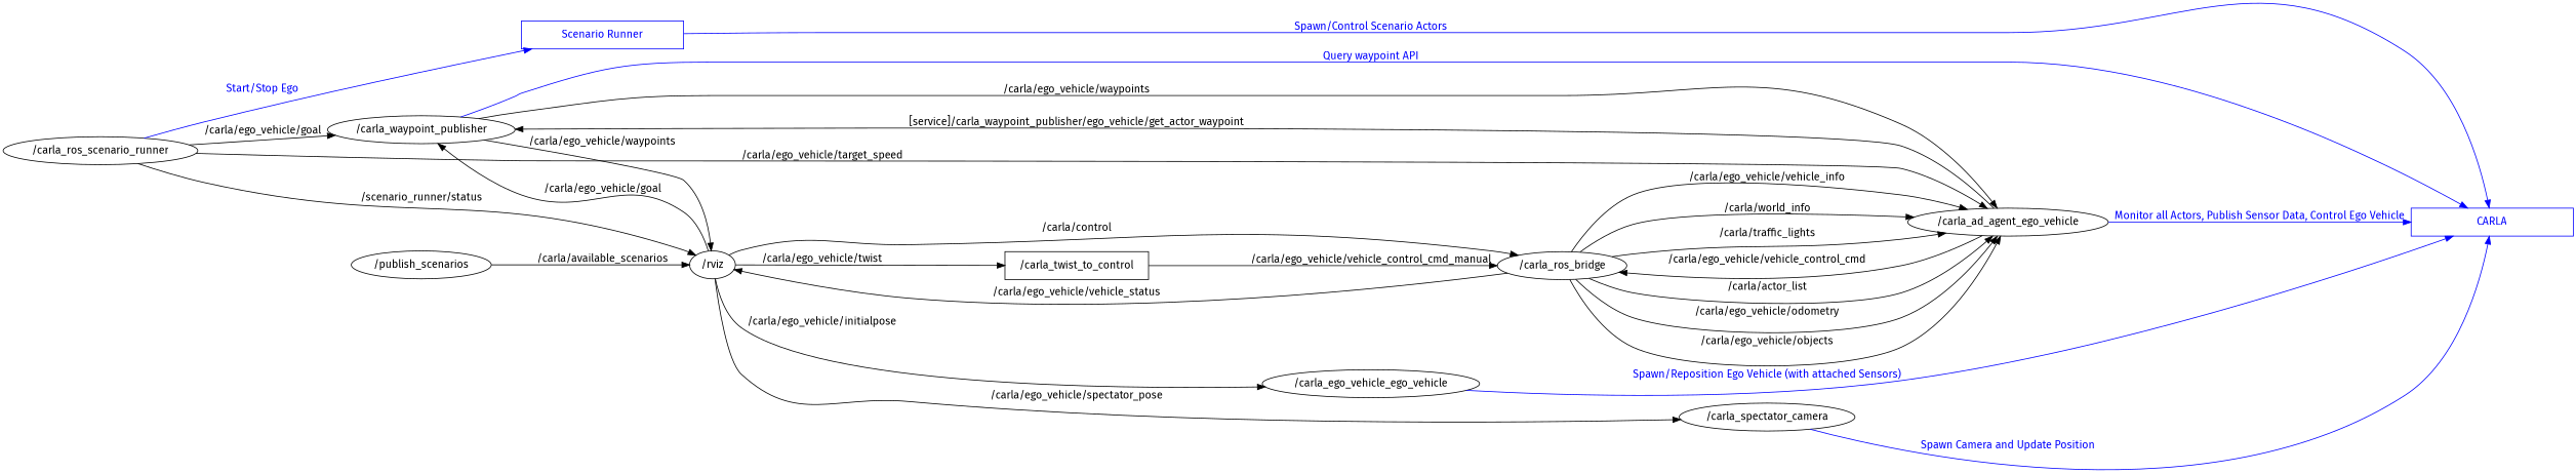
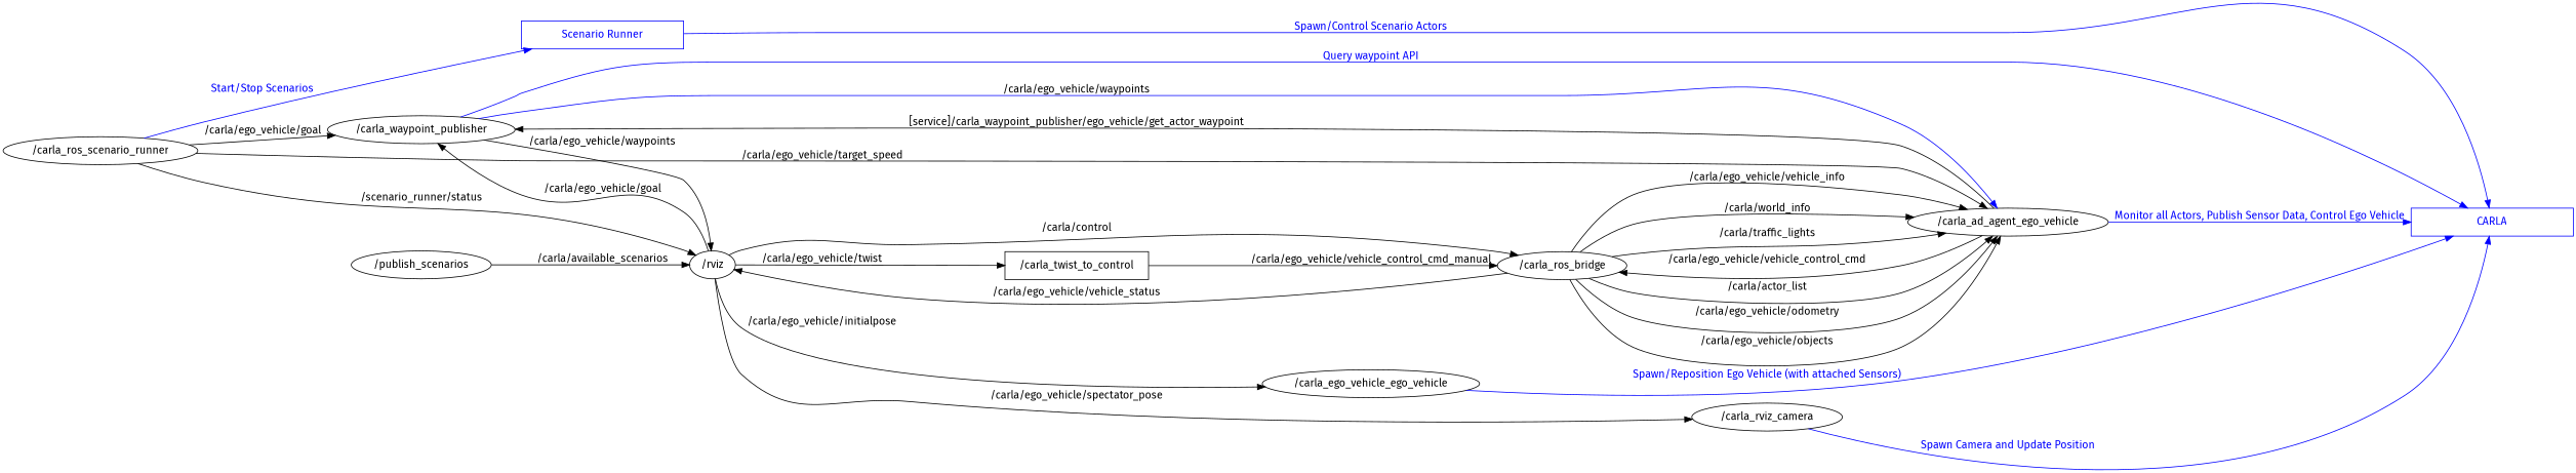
  digraph {
    compound=True
    fontname="Fira Sans"
    rank=same
    rankdir=LR
    ranksep=0.2
    node [fontname="Fira Sans" shape=ellipse]
    edge [fontname="Fira Sans" penwidth=1]
    n1 [color=blue fontcolor=blue height=0.5 label=CARLA shape=rectangle width=2.9067]
    n2 [color=blue fontcolor=blue height=0.5 label="Scenario Runner" shape=rectangle width=2.9067]
    n3 [height=0.5 label="/carla_waypoint_publisher" width=2.9067]
    n4 [height=0.5 label="/rviz" width=0.75]
    n5 [height=0.5 label="/carla_ad_agent_ego_vehicle" width=3.1414]
    n6 [height=0.5 label="/carla_ego_vehicle_ego_vehicle" width=3.4483]
    n7 [height=0.5 label="/carla_twist_to_control" shape=box width=2.5637]
    n8 [height=0.5 label="/carla_ros_bridge" width=2.004]
-   n9 [height=0.5 label="/carla_spectator_camera" width=2.69]
+   n9 [height=0.5 label="/carla_rviz_camera" width=2.69]
    n10 [height=0.5 label="/carla_ros_scenario_runner" width=2.9608]
    n11 [height=0.5 label="/publish_scenarios" width=2.1123]
    n2 -> n1 [color=blue fontcolor=blue label="Spawn/Control Scenario Actors"]
    n3 -> n1 [color=blue fontcolor=blue label="Query waypoint API"]
    n3 -> n4 [label="/carla/ego_vehicle/waypoints"]
-   n3 -> n5 [label="/carla/ego_vehicle/waypoints"]
+   n3 -> n5 [label="/carla/ego_vehicle/waypoints" color=blue]
    n4 -> n3 [label="/carla/ego_vehicle/goal"]
    n4 -> n6 [label="/carla/ego_vehicle/initialpose"]
    n4 -> n7 [label="/carla/ego_vehicle/twist"]
    n4 -> n8 [label="/carla/control"]
    n4 -> n9 [label="/carla/ego_vehicle/spectator_pose"]
    n5 -> n1 [color=blue fontcolor=blue label="Monitor all Actors, Publish Sensor Data, Control Ego Vehicle"]
    n5 -> n3 [label="[service]/carla_waypoint_publisher/ego_vehicle/get_actor_waypoint"]
    n5 -> n8 [label="/carla/ego_vehicle/vehicle_control_cmd"]
    n6 -> n1 [color=blue fontcolor=blue label="Spawn/Reposition Ego Vehicle (with attached Sensors)"]
    n7 -> n8 [label="/carla/ego_vehicle/vehicle_control_cmd_manual"]
    n8 -> n4 [label="/carla/ego_vehicle/vehicle_status"]
    n8 -> n5 [label="/carla/actor_list"]
    n8 -> n5 [label="/carla/ego_vehicle/odometry"]
    n8 -> n5 [label="/carla/ego_vehicle/objects"]
    n8 -> n5 [label="/carla/ego_vehicle/vehicle_info"]
    n8 -> n5 [label="/carla/world_info"]
    n8 -> n5 [label="/carla/traffic_lights"]
    n9 -> n1 [color=blue fontcolor=blue label="Spawn Camera and Update Position"]
-   n10 -> n2 [color=blue fontcolor=blue label="Start/Stop Ego"]
+   n10 -> n2 [color=blue fontcolor=blue label="Start/Stop Scenarios"]
    n10 -> n3 [label="/carla/ego_vehicle/goal"]
    n10 -> n4 [label="/scenario_runner/status"]
    n10 -> n5 [label="/carla/ego_vehicle/target_speed"]
    n11 -> n4 [label="/carla/available_scenarios"]
  }
